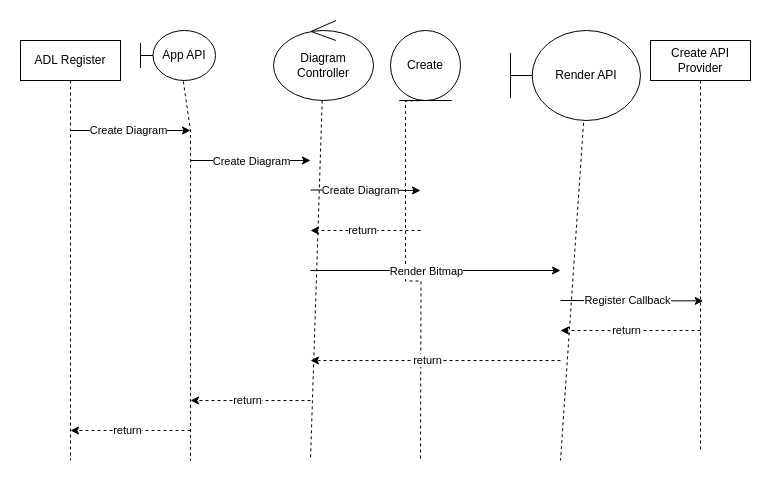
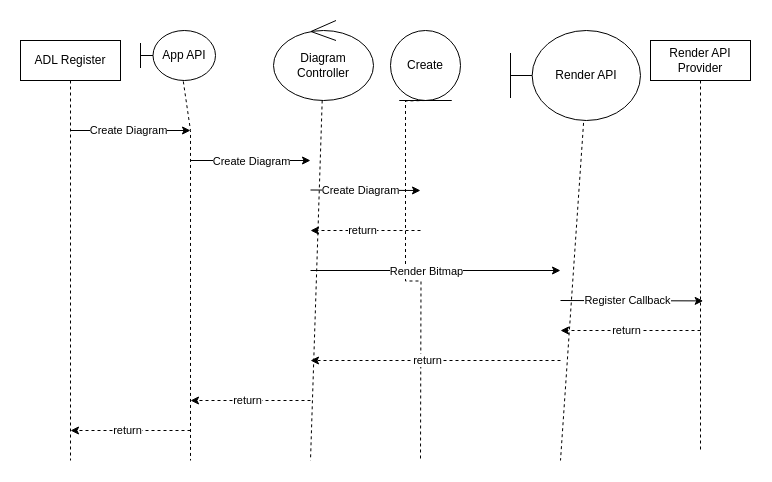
  <mxCell id="0" />
  <mxCell id="1" parent="0" />
  <mxCell id="2" style="edgeStyle=orthogonalEdgeStyle;rounded=0;orthogonalLoop=1;jettySize=auto;html=1;curved=0;" edge="1" parent="1"><mxGeometry relative="1" as="geometry"><mxPoint x="190" y="130" as="targetPoint" /><mxPoint x="69.81" y="130" as="sourcePoint" /><Array as="points"><mxPoint x="190" y="130" /></Array></mxGeometry></mxCell>
  <mxCell id="3" value="Create Diagram" style="edgeLabel;html=1;align=center;verticalAlign=middle;resizable=0;points=[];" vertex="1" connectable="0" parent="2"><mxGeometry x="-0.027" y="1" relative="1" as="geometry"><mxPoint as="offset" /></mxGeometry></mxCell>
  <mxCell id="4" value="ADL Register" style="shape=umlLifeline;perimeter=lifelinePerimeter;whiteSpace=wrap;html=1;container=1;dropTarget=0;collapsible=0;recursiveResize=0;outlineConnect=0;portConstraint=eastwest;newEdgeStyle={&quot;curved&quot;:0,&quot;rounded&quot;:0};" vertex="1" parent="1"><mxGeometry x="20" y="40" width="100" height="420" as="geometry" /></mxCell>
  <mxCell id="5" style="rounded=0;orthogonalLoop=1;jettySize=auto;html=1;dashed=1;endArrow=none;endFill=0;" edge="1" parent="1" source="6"><mxGeometry relative="1" as="geometry"><mxPoint x="310" y="460" as="targetPoint" /></mxGeometry></mxCell>
  <mxCell id="6" value="Diagram Controller" style="ellipse;shape=umlControl;whiteSpace=wrap;html=1;" vertex="1" parent="1"><mxGeometry x="273" y="20" width="100" height="80" as="geometry" /></mxCell>
  <mxCell id="7" style="rounded=0;orthogonalLoop=1;jettySize=auto;html=1;endArrow=none;endFill=0;dashed=1;exitX=0.571;exitY=1.019;exitDx=0;exitDy=0;exitPerimeter=0;" edge="1" parent="1" source="8"><mxGeometry relative="1" as="geometry"><mxPoint x="190" y="460" as="targetPoint" /><Array as="points"><mxPoint x="190" y="130" /></Array></mxGeometry></mxCell>
  <mxCell id="8" value="App API" style="shape=umlBoundary;whiteSpace=wrap;html=1;" vertex="1" parent="1"><mxGeometry x="140" y="30" width="75" height="50" as="geometry" /></mxCell>
  <mxCell id="9" style="edgeStyle=orthogonalEdgeStyle;rounded=0;orthogonalLoop=1;jettySize=auto;html=1;exitX=0.5;exitY=1;exitDx=0;exitDy=0;dashed=1;endArrow=none;endFill=0;" edge="1" parent="1"><mxGeometry relative="1" as="geometry"><mxPoint x="420" y="460" as="targetPoint" /><mxPoint x="425" y="100" as="sourcePoint" /></mxGeometry></mxCell>
  <mxCell id="10" value="Create" style="ellipse;shape=umlEntity;whiteSpace=wrap;html=1;" vertex="1" parent="1"><mxGeometry x="390" y="30" width="70" height="70" as="geometry" /></mxCell>
  <mxCell id="11" style="rounded=0;orthogonalLoop=1;jettySize=auto;html=1;endArrow=none;endFill=0;dashed=1;exitX=0.562;exitY=1.027;exitDx=0;exitDy=0;exitPerimeter=0;" edge="1" parent="1" source="12"><mxGeometry relative="1" as="geometry"><mxPoint x="560" y="460" as="targetPoint" /><mxPoint x="559.962" y="190" as="sourcePoint" /></mxGeometry></mxCell>
  <mxCell id="12" value="Render API" style="shape=umlBoundary;whiteSpace=wrap;html=1;" vertex="1" parent="1"><mxGeometry x="510" y="30" width="130" height="90" as="geometry" /></mxCell>
- <mxCell id="13" value="Create API Provider" style="shape=umlLifeline;perimeter=lifelinePerimeter;whiteSpace=wrap;html=1;container=1;dropTarget=0;collapsible=0;recursiveResize=0;outlineConnect=0;portConstraint=eastwest;newEdgeStyle={&quot;curved&quot;:0,&quot;rounded&quot;:0};" vertex="1" parent="1"><mxGeometry x="650" y="40" width="100" height="410" as="geometry" /></mxCell>
+ <mxCell id="13" value="Render API Provider" style="shape=umlLifeline;perimeter=lifelinePerimeter;whiteSpace=wrap;html=1;container=1;dropTarget=0;collapsible=0;recursiveResize=0;outlineConnect=0;portConstraint=eastwest;newEdgeStyle={&quot;curved&quot;:0,&quot;rounded&quot;:0};" vertex="1" parent="1"><mxGeometry x="650" y="40" width="100" height="410" as="geometry" /></mxCell>
  <mxCell id="14" value="" style="endArrow=classic;html=1;rounded=0;" edge="1" parent="1"><mxGeometry width="50" height="50" relative="1" as="geometry"><mxPoint x="190" y="160" as="sourcePoint" /><mxPoint x="310" y="160" as="targetPoint" /></mxGeometry></mxCell>
  <mxCell id="15" value="Create Diagram" style="edgeLabel;html=1;align=center;verticalAlign=middle;resizable=0;points=[];" vertex="1" connectable="0" parent="1"><mxGeometry x="250.001" y="160" as="geometry" /></mxCell>
  <mxCell id="16" value="" style="endArrow=classic;html=1;rounded=0;" edge="1" parent="1"><mxGeometry width="50" height="50" relative="1" as="geometry"><mxPoint x="310" y="189.5" as="sourcePoint" /><mxPoint x="420" y="190" as="targetPoint" /></mxGeometry></mxCell>
  <mxCell id="17" value="Create Diagram" style="edgeLabel;html=1;align=center;verticalAlign=middle;resizable=0;points=[];" vertex="1" connectable="0" parent="16"><mxGeometry x="-0.334" y="-1" relative="1" as="geometry"><mxPoint x="13" y="-1" as="offset" /></mxGeometry></mxCell>
  <mxCell id="18" value="" style="endArrow=classic;html=1;rounded=0;dashed=1;" edge="1" parent="1"><mxGeometry width="50" height="50" relative="1" as="geometry"><mxPoint x="420" y="230" as="sourcePoint" /><mxPoint x="310" y="230" as="targetPoint" /></mxGeometry></mxCell>
  <mxCell id="19" value="return" style="edgeLabel;html=1;align=center;verticalAlign=middle;resizable=0;points=[];" vertex="1" connectable="0" parent="18"><mxGeometry x="0.071" y="-1" relative="1" as="geometry"><mxPoint as="offset" /></mxGeometry></mxCell>
  <mxCell id="20" value="" style="endArrow=classic;html=1;rounded=0;" edge="1" parent="1"><mxGeometry width="50" height="50" relative="1" as="geometry"><mxPoint x="310" y="270" as="sourcePoint" /><mxPoint x="560" y="270" as="targetPoint" /></mxGeometry></mxCell>
  <mxCell id="21" value="Render Bitmap" style="edgeLabel;html=1;align=center;verticalAlign=middle;resizable=0;points=[];" vertex="1" connectable="0" parent="20"><mxGeometry x="-0.334" y="-1" relative="1" as="geometry"><mxPoint x="32" y="-1" as="offset" /></mxGeometry></mxCell>
  <mxCell id="22" value="" style="endArrow=classic;html=1;rounded=0;entryX=0.527;entryY=0.838;entryDx=0;entryDy=0;entryPerimeter=0;" edge="1" parent="1"><mxGeometry width="50" height="50" relative="1" as="geometry"><mxPoint x="560" y="300" as="sourcePoint" /><mxPoint x="702.7" y="300.4" as="targetPoint" /><Array as="points" /></mxGeometry></mxCell>
  <mxCell id="23" value="Register Callback" style="edgeLabel;html=1;align=center;verticalAlign=middle;resizable=0;points=[];" vertex="1" connectable="0" parent="22"><mxGeometry x="-0.358" y="1" relative="1" as="geometry"><mxPoint x="20" as="offset" /></mxGeometry></mxCell>
  <mxCell id="24" value="" style="endArrow=classic;html=1;rounded=0;dashed=1;" edge="1" parent="1"><mxGeometry width="50" height="50" relative="1" as="geometry"><mxPoint x="700" y="330" as="sourcePoint" /><mxPoint x="560" y="330" as="targetPoint" /></mxGeometry></mxCell>
  <mxCell id="25" value="return" style="edgeLabel;html=1;align=center;verticalAlign=middle;resizable=0;points=[];" vertex="1" connectable="0" parent="24"><mxGeometry x="0.071" y="-1" relative="1" as="geometry"><mxPoint as="offset" /></mxGeometry></mxCell>
  <mxCell id="26" value="" style="endArrow=classic;html=1;rounded=0;dashed=1;" edge="1" parent="1"><mxGeometry width="50" height="50" relative="1" as="geometry"><mxPoint x="560" y="360" as="sourcePoint" /><mxPoint x="310" y="360" as="targetPoint" /></mxGeometry></mxCell>
  <mxCell id="27" value="return" style="edgeLabel;html=1;align=center;verticalAlign=middle;resizable=0;points=[];" vertex="1" connectable="0" parent="26"><mxGeometry x="0.071" y="-1" relative="1" as="geometry"><mxPoint as="offset" /></mxGeometry></mxCell>
  <mxCell id="28" value="" style="endArrow=classic;html=1;rounded=0;dashed=1;" edge="1" parent="1"><mxGeometry width="50" height="50" relative="1" as="geometry"><mxPoint x="310" y="400" as="sourcePoint" /><mxPoint x="190" y="400" as="targetPoint" /></mxGeometry></mxCell>
  <mxCell id="29" value="return" style="edgeLabel;html=1;align=center;verticalAlign=middle;resizable=0;points=[];" vertex="1" connectable="0" parent="28"><mxGeometry x="0.071" y="-1" relative="1" as="geometry"><mxPoint as="offset" /></mxGeometry></mxCell>
  <mxCell id="30" value="" style="endArrow=classic;html=1;rounded=0;dashed=1;" edge="1" parent="1"><mxGeometry width="50" height="50" relative="1" as="geometry"><mxPoint x="190" y="430" as="sourcePoint" /><mxPoint x="70" y="430" as="targetPoint" /></mxGeometry></mxCell>
  <mxCell id="31" value="return" style="edgeLabel;html=1;align=center;verticalAlign=middle;resizable=0;points=[];" vertex="1" connectable="0" parent="30"><mxGeometry x="0.071" y="-1" relative="1" as="geometry"><mxPoint as="offset" /></mxGeometry></mxCell>
